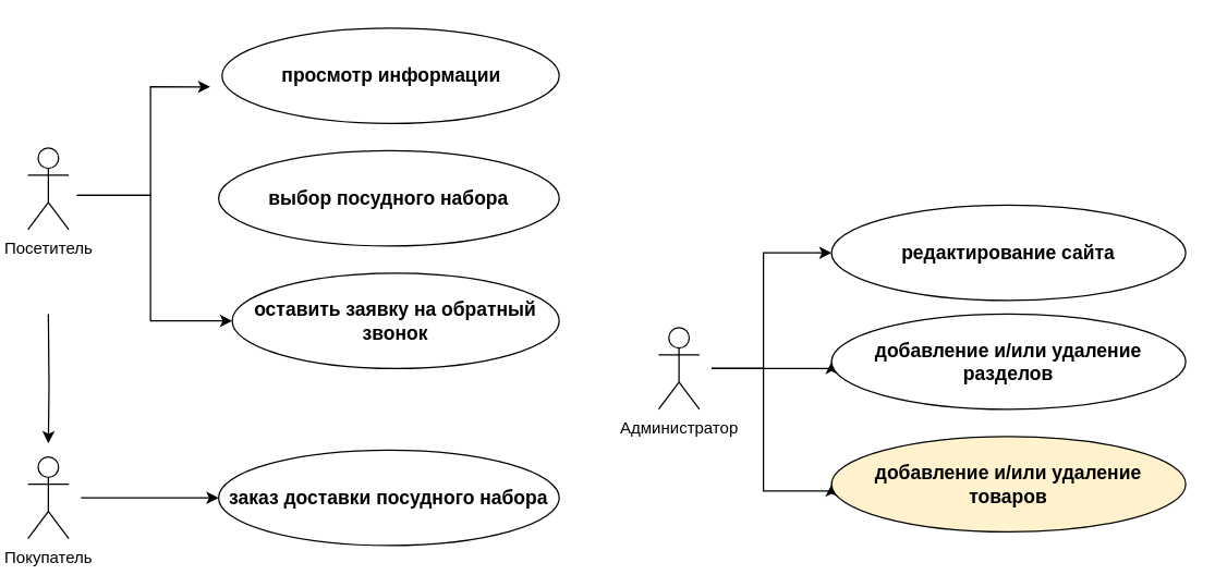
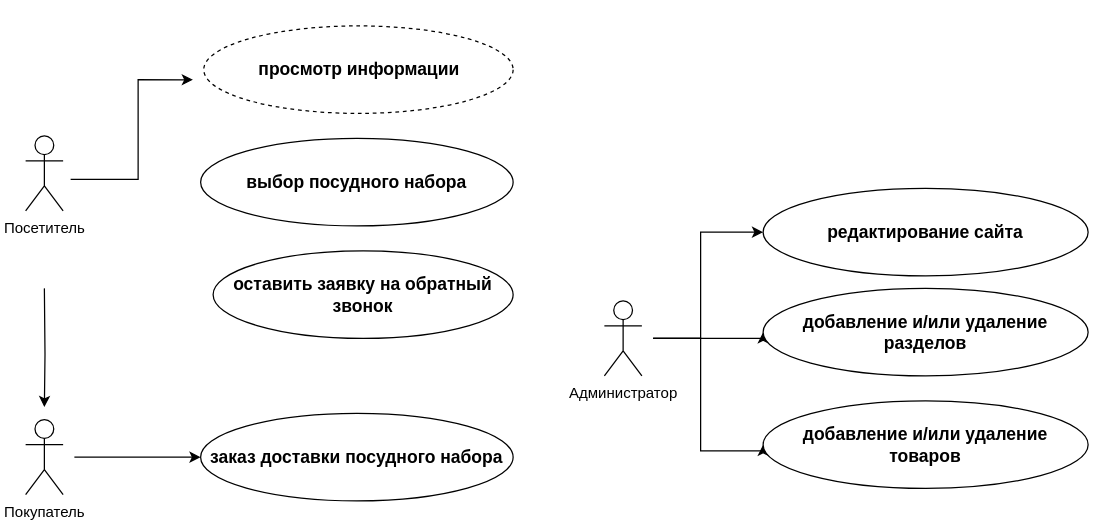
  <mxCell id="0" />
  <mxCell id="1" parent="0" />
- <mxCell id="2" value="просмотр информации" style="ellipse;whiteSpace=wrap;html=1;fontSize=14;fontStyle=1;labelBorderColor=none;labelBackgroundColor=none;" vertex="1" parent="1"><mxGeometry x="162.5" width="247.5" height="70" as="geometry" y="20" /></mxCell>
+ <mxCell id="2" value="просмотр информации" style="ellipse;whiteSpace=wrap;html=1;fontSize=14;fontStyle=1;labelBorderColor=none;labelBackgroundColor=none;dashed=1;" vertex="1" parent="1"><mxGeometry x="162.5" width="247.5" height="70" as="geometry" y="20" /></mxCell>
  <mxCell id="3" value="выбор посудного набора" style="ellipse;whiteSpace=wrap;html=1;fontSize=14;fontStyle=1;labelBorderColor=none;labelBackgroundColor=none;" vertex="1" parent="1"><mxGeometry x="160" y="110" width="250" height="70" as="geometry" /></mxCell>
  <mxCell id="4" value="оставить заявку на обратный звонок" style="ellipse;whiteSpace=wrap;html=1;fillColor=none;strokeColor=default;shadow=0;fontSize=14;fontStyle=1;labelBorderColor=none;labelBackgroundColor=none;" vertex="1" parent="1"><mxGeometry x="170" y="200" width="240" height="70" as="geometry" /></mxCell>
  <mxCell id="5" style="edgeStyle=orthogonalEdgeStyle;rounded=0;orthogonalLoop=1;jettySize=auto;html=1;exitX=0.5;exitY=1;exitDx=0;exitDy=0;" edge="1" parent="1" source="3" target="3"><mxGeometry relative="1" as="geometry" /></mxCell>
  <mxCell id="6" style="edgeStyle=orthogonalEdgeStyle;rounded=0;orthogonalLoop=1;jettySize=auto;html=1;exitX=1;exitY=0.58;exitDx=6;exitDy=0;exitPerimeter=0;entryX=-0.035;entryY=0.616;entryDx=0;entryDy=0;entryPerimeter=0;" edge="1" parent="1" source="9" target="2"><mxGeometry relative="1" as="geometry"><Array as="points"><mxPoint x="110" y="143" /><mxPoint x="110" y="63" /></Array></mxGeometry></mxCell>
- <mxCell id="7" style="edgeStyle=orthogonalEdgeStyle;rounded=0;orthogonalLoop=1;jettySize=auto;html=1;exitX=1;exitY=0.58;exitDx=6;exitDy=0;exitPerimeter=0;entryX=0;entryY=0.5;entryDx=0;entryDy=0;" edge="1" parent="1" source="9" target="4"><mxGeometry relative="1" as="geometry" /></mxCell>
  <mxCell id="8" style="edgeStyle=orthogonalEdgeStyle;rounded=0;orthogonalLoop=1;jettySize=auto;html=1;entryX=0.5;entryY=0;entryDx=0;entryDy=-10;entryPerimeter=0;" edge="1" parent="1" target="11"><mxGeometry relative="1" as="geometry"><mxPoint x="-10" y="270" as="targetPoint" /><mxPoint x="35" y="230" as="sourcePoint" /></mxGeometry></mxCell>
  <mxCell id="9" value="Посетитель&lt;br&gt;" style="shape=umlActor;verticalLabelPosition=bottom;verticalAlign=top;html=1;outlineConnect=0;points=[[0.5,1,0,0,43],[1,0.58,0,6,0]];" vertex="1" parent="1"><mxGeometry y="108" width="30" height="60" as="geometry" x="20" /></mxCell>
  <mxCell id="10" style="edgeStyle=orthogonalEdgeStyle;rounded=0;orthogonalLoop=1;jettySize=auto;html=1;exitX=1;exitY=0.5;exitDx=9;exitDy=0;exitPerimeter=0;entryX=0;entryY=0.5;entryDx=0;entryDy=0;" edge="1" parent="1" source="11" target="12"><mxGeometry relative="1" as="geometry" /></mxCell>
  <mxCell id="11" value="Покупатель" style="shape=umlActor;verticalLabelPosition=bottom;verticalAlign=top;html=1;outlineConnect=0;points=[[0.5,0,0,0,-10],[1,0.5,0,9,0]];" vertex="1" parent="1"><mxGeometry y="335" width="30" height="60" as="geometry" x="20" /></mxCell>
  <mxCell id="12" value="заказ доставки посудного набора" style="ellipse;whiteSpace=wrap;html=1;fontSize=14;fontStyle=1;labelBorderColor=none;labelBackgroundColor=none;" vertex="1" parent="1"><mxGeometry x="160" y="330" width="250" height="70" as="geometry" /></mxCell>
  <mxCell id="13" style="edgeStyle=orthogonalEdgeStyle;rounded=0;orthogonalLoop=1;jettySize=auto;html=1;exitX=1;exitY=0.5;exitDx=9;exitDy=0;exitPerimeter=0;entryX=0;entryY=0.5;entryDx=0;entryDy=0;" edge="1" parent="1" source="16" target="17"><mxGeometry relative="1" as="geometry"><Array as="points"><mxPoint x="560" y="270" /><mxPoint x="560" y="185" /></Array></mxGeometry></mxCell>
  <mxCell id="14" style="edgeStyle=orthogonalEdgeStyle;rounded=0;orthogonalLoop=1;jettySize=auto;html=1;exitX=1;exitY=0.5;exitDx=9;exitDy=0;exitPerimeter=0;entryX=0;entryY=0.5;entryDx=0;entryDy=0;" edge="1" parent="1" source="16" target="18"><mxGeometry relative="1" as="geometry"><Array as="points"><mxPoint x="610" y="270" /></Array></mxGeometry></mxCell>
  <mxCell id="15" style="edgeStyle=orthogonalEdgeStyle;rounded=0;orthogonalLoop=1;jettySize=auto;html=1;exitX=1;exitY=0.5;exitDx=9;exitDy=0;exitPerimeter=0;entryX=0;entryY=0.5;entryDx=0;entryDy=0;" edge="1" parent="1" source="16" target="19"><mxGeometry relative="1" as="geometry"><Array as="points"><mxPoint x="560" y="270" /><mxPoint x="560" y="360" /><mxPoint x="610" y="360" /></Array></mxGeometry></mxCell>
  <mxCell id="16" value="Администратор" style="shape=umlActor;verticalLabelPosition=bottom;verticalAlign=top;html=1;outlineConnect=0;points=[[0.5,0,0,0,-10],[1,0.5,0,9,0]];" vertex="1" parent="1"><mxGeometry x="483" y="240" width="30" height="60" as="geometry" /></mxCell>
  <mxCell id="17" value="редактирование сайта" style="ellipse;whiteSpace=wrap;html=1;fontSize=14;fontStyle=1;labelBorderColor=none;labelBackgroundColor=none;" vertex="1" parent="1"><mxGeometry x="610" y="150" width="260" height="70" as="geometry" /></mxCell>
  <mxCell id="18" value="добавление и/или удаление разделов" style="ellipse;whiteSpace=wrap;html=1;fontSize=14;fontStyle=1;labelBorderColor=none;labelBackgroundColor=none;" vertex="1" parent="1"><mxGeometry x="610" y="230" width="260" height="70" as="geometry" /></mxCell>
- <mxCell id="19" value="добавление и/или удаление &lt;br&gt;товаров" style="ellipse;whiteSpace=wrap;html=1;fontSize=14;fontStyle=1;labelBorderColor=none;labelBackgroundColor=none;fillColor=#fff2cc;" vertex="1" parent="1"><mxGeometry x="610" y="320" width="260" height="70" as="geometry" /></mxCell>
+ <mxCell id="19" value="добавление и/или удаление &lt;br&gt;товаров" style="ellipse;whiteSpace=wrap;html=1;fontSize=14;fontStyle=1;labelBorderColor=none;labelBackgroundColor=none;" vertex="1" parent="1"><mxGeometry x="610" y="320" width="260" height="70" as="geometry" /></mxCell>
